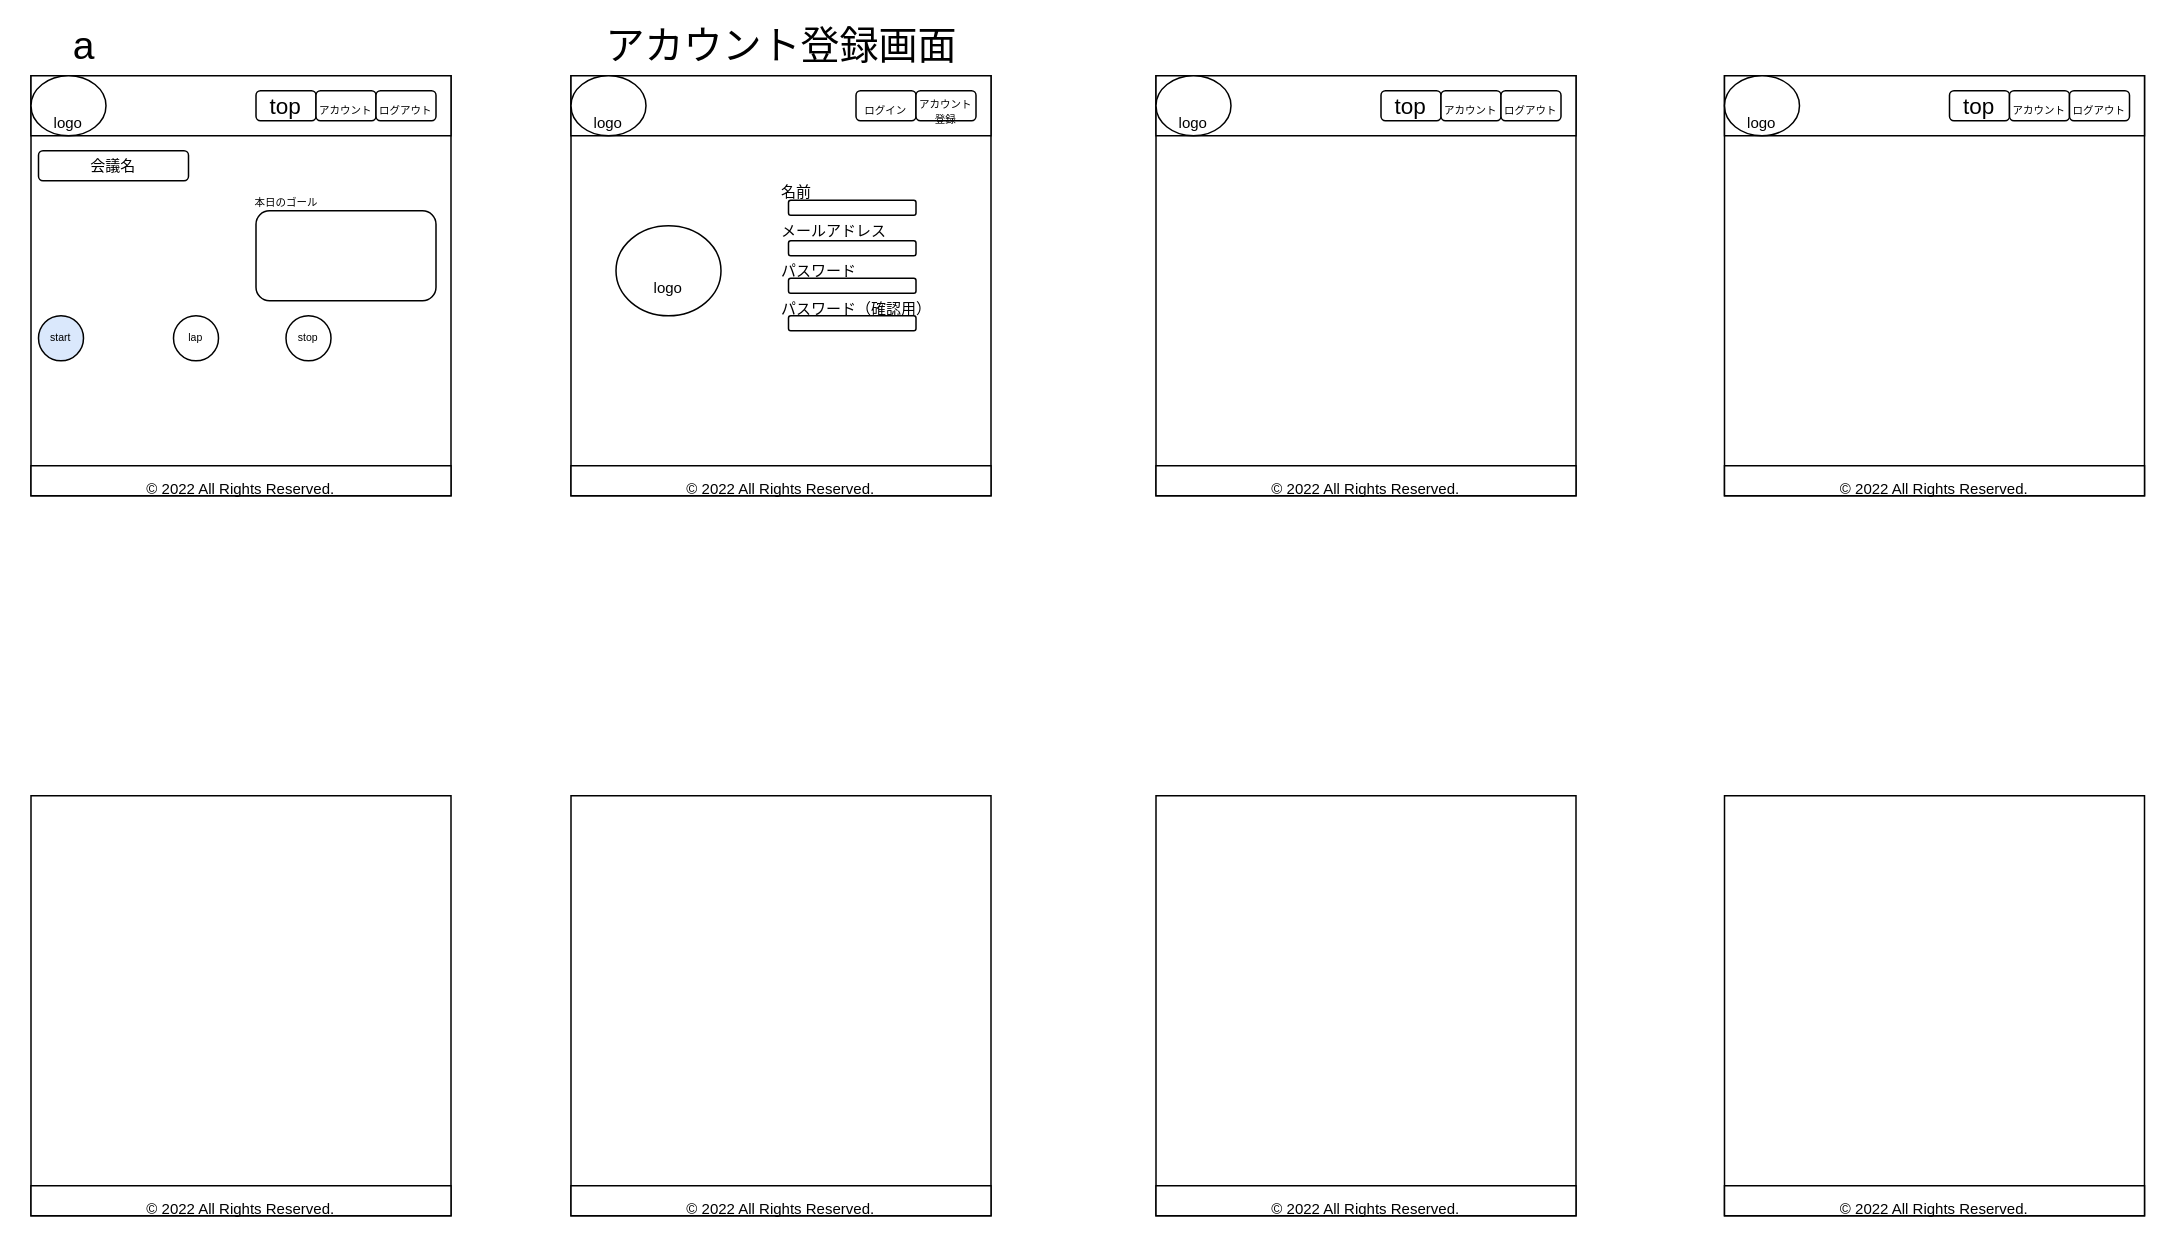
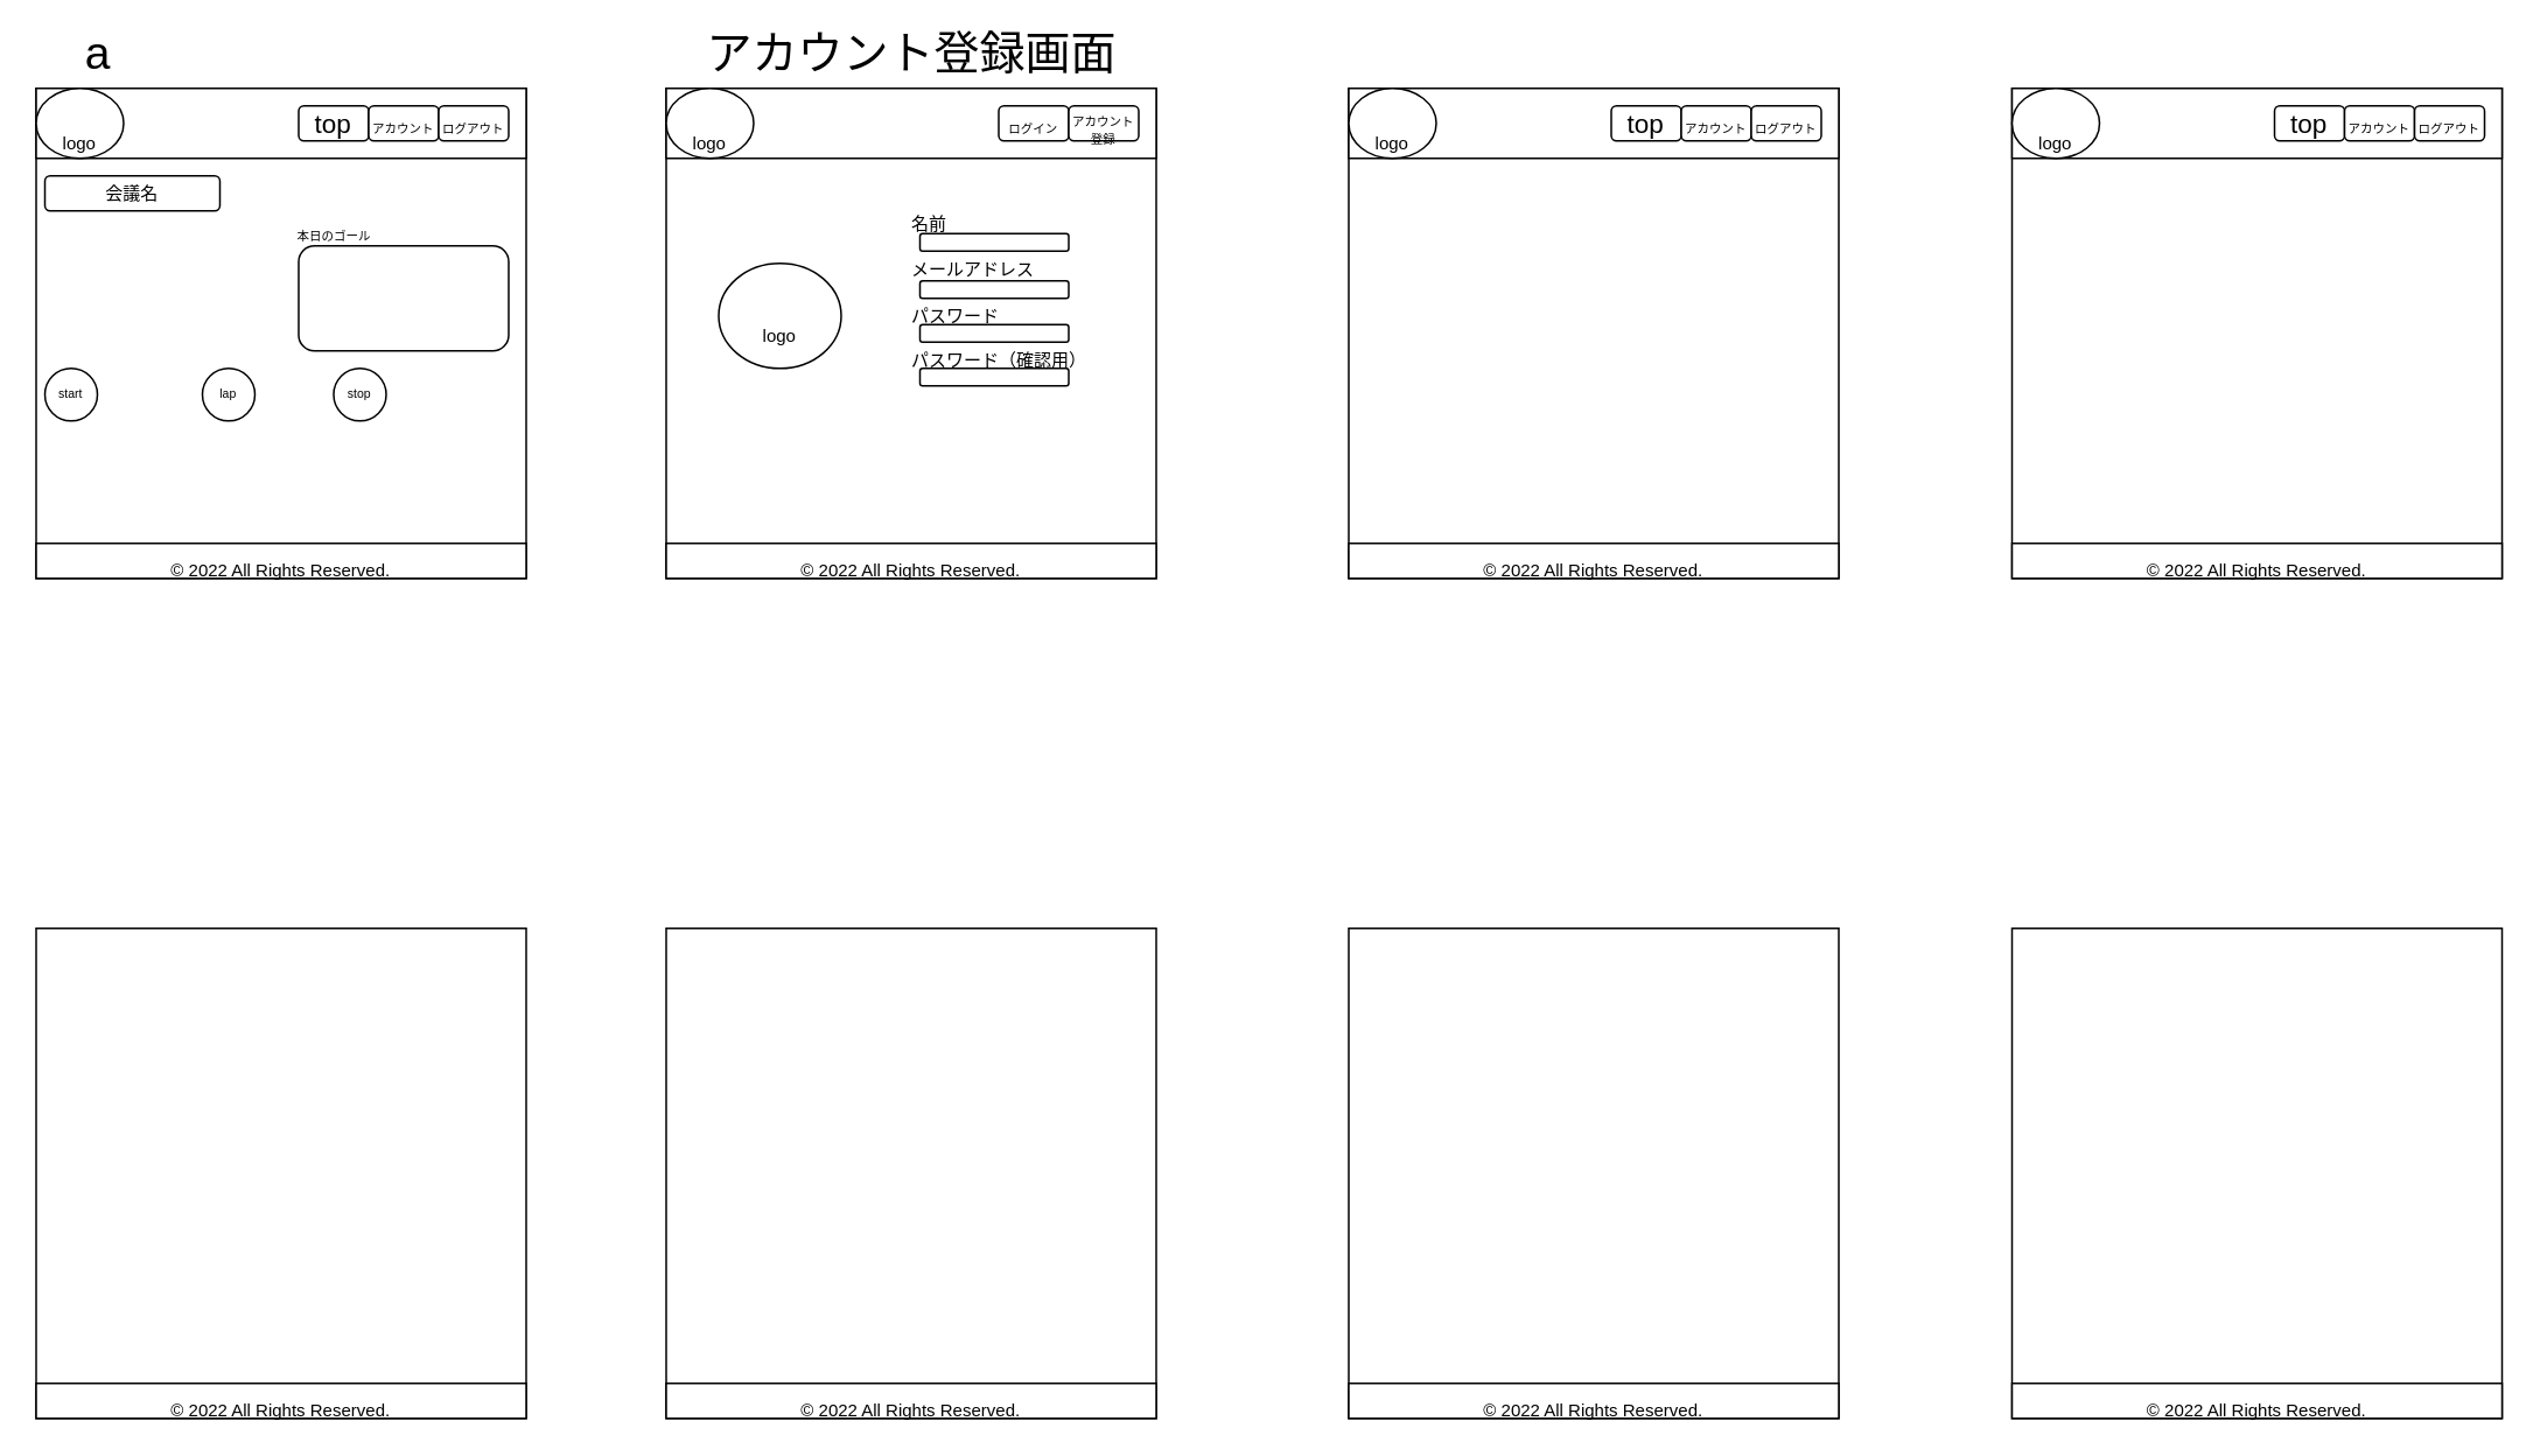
  <mxCell id="0" />
  <mxCell id="1" parent="0" />
  <mxCell id="2" value="&lt;font style=&quot;font-size: 26px&quot;&gt;a&lt;/font&gt;" style="text;html=1;resizable=0;autosize=1;align=center;verticalAlign=middle;points=[];fillColor=none;strokeColor=none;rounded=0;" vertex="1" parent="1"><mxGeometry x="40" y="20" width="30" height="20" as="geometry" /></mxCell>
  <mxCell id="3" value="" style="whiteSpace=wrap;html=1;aspect=fixed;fontSize=26;" vertex="1" parent="1"><mxGeometry x="20" y="50" width="280" height="280" as="geometry" /></mxCell>
  <mxCell id="4" value="" style="whiteSpace=wrap;html=1;aspect=fixed;fontSize=26;" vertex="1" parent="1"><mxGeometry x="20" y="530" width="280" height="280" as="geometry" /></mxCell>
  <mxCell id="5" value="" style="whiteSpace=wrap;html=1;aspect=fixed;fontSize=26;" vertex="1" parent="1"><mxGeometry x="380" y="530" width="280" height="280" as="geometry" /></mxCell>
  <mxCell id="6" value="" style="whiteSpace=wrap;html=1;aspect=fixed;fontSize=26;" vertex="1" parent="1"><mxGeometry x="380" y="50" width="280" height="280" as="geometry" /></mxCell>
  <mxCell id="7" value="" style="whiteSpace=wrap;html=1;aspect=fixed;fontSize=26;" vertex="1" parent="1"><mxGeometry x="1149" y="530" width="280" height="280" as="geometry" /></mxCell>
  <mxCell id="8" value="" style="whiteSpace=wrap;html=1;aspect=fixed;fontSize=26;" vertex="1" parent="1"><mxGeometry x="1149" y="50" width="280" height="280" as="geometry" /></mxCell>
  <mxCell id="9" value="" style="whiteSpace=wrap;html=1;aspect=fixed;fontSize=26;" vertex="1" parent="1"><mxGeometry x="770" y="530" width="280" height="280" as="geometry" /></mxCell>
  <mxCell id="10" value="" style="whiteSpace=wrap;html=1;aspect=fixed;fontSize=26;" vertex="1" parent="1"><mxGeometry x="770" y="50" width="280" height="280" as="geometry" /></mxCell>
  <mxCell id="11" value="" style="rounded=0;whiteSpace=wrap;html=1;fontSize=26;" vertex="1" parent="1"><mxGeometry x="20" y="50" width="280" height="40" as="geometry" /></mxCell>
  <mxCell id="12" value="&lt;font style=&quot;font-size: 10px&quot;&gt;© 2022 All Rights Reserved.&lt;/font&gt;" style="rounded=0;whiteSpace=wrap;html=1;fontSize=26;align=center;" vertex="1" parent="1"><mxGeometry x="20" y="310" width="280" height="20" as="geometry" /></mxCell>
  <mxCell id="13" value="&lt;div&gt;&lt;span style=&quot;font-size: x-small&quot;&gt;logo&lt;/span&gt;&lt;/div&gt;" style="ellipse;whiteSpace=wrap;html=1;fontSize=40;align=center;" vertex="1" parent="1"><mxGeometry x="20" y="50" width="50" height="40" as="geometry" /></mxCell>
  <mxCell id="14" value="top" style="rounded=1;whiteSpace=wrap;html=1;fontSize=15;" vertex="1" parent="1"><mxGeometry x="170" y="60" width="40" height="20" as="geometry" /></mxCell>
  <mxCell id="15" value="&lt;font style=&quot;font-size: 7px&quot;&gt;アカウント&lt;/font&gt;" style="rounded=1;whiteSpace=wrap;html=1;fontSize=15;" vertex="1" parent="1"><mxGeometry x="210" y="60" width="40" height="20" as="geometry" /></mxCell>
  <mxCell id="16" value="&lt;font style=&quot;font-size: 7px&quot;&gt;ログアウト&lt;/font&gt;" style="rounded=1;whiteSpace=wrap;html=1;fontSize=15;" vertex="1" parent="1"><mxGeometry x="250" y="60" width="40" height="20" as="geometry" /></mxCell>
  <mxCell id="17" value="" style="rounded=0;whiteSpace=wrap;html=1;fontSize=26;" vertex="1" parent="1"><mxGeometry x="380" y="50" width="280" height="40" as="geometry" /></mxCell>
  <mxCell id="18" value="&lt;div&gt;&lt;span style=&quot;font-size: x-small&quot;&gt;logo&lt;/span&gt;&lt;/div&gt;" style="ellipse;whiteSpace=wrap;html=1;fontSize=40;align=center;" vertex="1" parent="1"><mxGeometry x="380" y="50" width="50" height="40" as="geometry" /></mxCell>
  <mxCell id="19" value="&lt;font style=&quot;font-size: 7px&quot;&gt;ログイン&lt;/font&gt;" style="rounded=1;whiteSpace=wrap;html=1;fontSize=15;" vertex="1" parent="1"><mxGeometry x="570" y="60" width="40" height="20" as="geometry" /></mxCell>
  <mxCell id="20" value="&lt;div&gt;&lt;span style=&quot;font-size: 7px&quot;&gt;アカウント&lt;/span&gt;&lt;/div&gt;&lt;font style=&quot;font-size: 7px ; line-height: 1&quot;&gt;&lt;div&gt;&lt;span&gt;登録&lt;/span&gt;&lt;/div&gt;&lt;/font&gt;" style="rounded=1;whiteSpace=wrap;html=1;fontSize=15;align=center;" vertex="1" parent="1"><mxGeometry x="610" y="60" width="40" height="20" as="geometry" /></mxCell>
  <mxCell id="21" value="" style="rounded=0;whiteSpace=wrap;html=1;fontSize=26;" vertex="1" parent="1"><mxGeometry x="770" y="50" width="280" height="40" as="geometry" /></mxCell>
  <mxCell id="22" value="&lt;div&gt;&lt;span style=&quot;font-size: x-small&quot;&gt;logo&lt;/span&gt;&lt;/div&gt;" style="ellipse;whiteSpace=wrap;html=1;fontSize=40;align=center;" vertex="1" parent="1"><mxGeometry x="770" y="50" width="50" height="40" as="geometry" /></mxCell>
  <mxCell id="23" value="top" style="rounded=1;whiteSpace=wrap;html=1;fontSize=15;" vertex="1" parent="1"><mxGeometry x="920" y="60" width="40" height="20" as="geometry" /></mxCell>
  <mxCell id="24" value="&lt;font style=&quot;font-size: 7px&quot;&gt;アカウント&lt;/font&gt;" style="rounded=1;whiteSpace=wrap;html=1;fontSize=15;" vertex="1" parent="1"><mxGeometry x="960" y="60" width="40" height="20" as="geometry" /></mxCell>
  <mxCell id="25" value="&lt;font style=&quot;font-size: 7px&quot;&gt;ログアウト&lt;/font&gt;" style="rounded=1;whiteSpace=wrap;html=1;fontSize=15;" vertex="1" parent="1"><mxGeometry x="1000" y="60" width="40" height="20" as="geometry" /></mxCell>
  <mxCell id="26" value="" style="rounded=0;whiteSpace=wrap;html=1;fontSize=26;" vertex="1" parent="1"><mxGeometry x="1149" y="50" width="280" height="40" as="geometry" /></mxCell>
  <mxCell id="27" value="&lt;div&gt;&lt;span style=&quot;font-size: x-small&quot;&gt;logo&lt;/span&gt;&lt;/div&gt;" style="ellipse;whiteSpace=wrap;html=1;fontSize=40;align=center;" vertex="1" parent="1"><mxGeometry x="1149" y="50" width="50" height="40" as="geometry" /></mxCell>
  <mxCell id="28" value="top" style="rounded=1;whiteSpace=wrap;html=1;fontSize=15;" vertex="1" parent="1"><mxGeometry x="1299" y="60" width="40" height="20" as="geometry" /></mxCell>
  <mxCell id="29" value="&lt;font style=&quot;font-size: 7px&quot;&gt;アカウント&lt;/font&gt;" style="rounded=1;whiteSpace=wrap;html=1;fontSize=15;" vertex="1" parent="1"><mxGeometry x="1339" y="60" width="40" height="20" as="geometry" /></mxCell>
  <mxCell id="30" value="&lt;font style=&quot;font-size: 7px&quot;&gt;ログアウト&lt;/font&gt;" style="rounded=1;whiteSpace=wrap;html=1;fontSize=15;" vertex="1" parent="1"><mxGeometry x="1379" y="60" width="40" height="20" as="geometry" /></mxCell>
  <mxCell id="31" value="&lt;font style=&quot;font-size: 10px&quot;&gt;© 2022 All Rights Reserved.&lt;/font&gt;" style="rounded=0;whiteSpace=wrap;html=1;fontSize=26;align=center;" vertex="1" parent="1"><mxGeometry x="20" y="790" width="280" height="20" as="geometry" /></mxCell>
  <mxCell id="32" value="&lt;font style=&quot;font-size: 10px&quot;&gt;© 2022 All Rights Reserved.&lt;/font&gt;" style="rounded=0;whiteSpace=wrap;html=1;fontSize=26;align=center;" vertex="1" parent="1"><mxGeometry x="770" y="790" width="280" height="20" as="geometry" /></mxCell>
  <mxCell id="33" value="&lt;font style=&quot;font-size: 10px&quot;&gt;© 2022 All Rights Reserved.&lt;/font&gt;" style="rounded=0;whiteSpace=wrap;html=1;fontSize=26;align=center;" vertex="1" parent="1"><mxGeometry x="380" y="790" width="280" height="20" as="geometry" /></mxCell>
  <mxCell id="34" value="&lt;font style=&quot;font-size: 10px&quot;&gt;© 2022 All Rights Reserved.&lt;/font&gt;" style="rounded=0;whiteSpace=wrap;html=1;fontSize=26;align=center;" vertex="1" parent="1"><mxGeometry x="1149" y="790" width="280" height="20" as="geometry" /></mxCell>
  <mxCell id="35" value="&lt;font style=&quot;font-size: 10px&quot;&gt;© 2022 All Rights Reserved.&lt;/font&gt;" style="rounded=0;whiteSpace=wrap;html=1;fontSize=26;align=center;" vertex="1" parent="1"><mxGeometry x="1149" y="310" width="280" height="20" as="geometry" /></mxCell>
  <mxCell id="36" value="&lt;font style=&quot;font-size: 10px&quot;&gt;© 2022 All Rights Reserved.&lt;/font&gt;" style="rounded=0;whiteSpace=wrap;html=1;fontSize=26;align=center;" vertex="1" parent="1"><mxGeometry x="770" y="310" width="280" height="20" as="geometry" /></mxCell>
  <mxCell id="37" value="&lt;font style=&quot;font-size: 10px&quot;&gt;© 2022 All Rights Reserved.&lt;/font&gt;" style="rounded=0;whiteSpace=wrap;html=1;fontSize=26;align=center;" vertex="1" parent="1"><mxGeometry x="380" y="310" width="280" height="20" as="geometry" /></mxCell>
- <mxCell id="38" value="start" style="ellipse;whiteSpace=wrap;html=1;aspect=fixed;fontSize=7;fillColor=#dae8fc;" vertex="1" parent="1"><mxGeometry x="25" y="210" width="30" height="30" as="geometry" /></mxCell>
+ <mxCell id="38" value="start" style="ellipse;whiteSpace=wrap;html=1;aspect=fixed;fontSize=7;" vertex="1" parent="1"><mxGeometry x="25" y="210" width="30" height="30" as="geometry" /></mxCell>
  <mxCell id="39" value="stop" style="ellipse;whiteSpace=wrap;html=1;aspect=fixed;fontSize=7;" vertex="1" parent="1"><mxGeometry x="190" y="210" width="30" height="30" as="geometry" /></mxCell>
  <mxCell id="40" value="lap" style="ellipse;whiteSpace=wrap;html=1;aspect=fixed;fontSize=7;" vertex="1" parent="1"><mxGeometry x="115" y="210" width="30" height="30" as="geometry" /></mxCell>
  <mxCell id="41" value="" style="rounded=1;whiteSpace=wrap;html=1;fontSize=7;" vertex="1" parent="1"><mxGeometry x="170" y="140" width="120" height="60" as="geometry" /></mxCell>
  <mxCell id="42" value="本日のゴール" style="text;html=1;resizable=0;autosize=1;align=center;verticalAlign=middle;points=[];fillColor=none;strokeColor=none;rounded=0;fontSize=7;" vertex="1" parent="1"><mxGeometry x="160" y="130" width="60" height="10" as="geometry" /></mxCell>
  <mxCell id="43" value="&lt;font style=&quot;font-size: 10px&quot;&gt;会議名&lt;/font&gt;" style="rounded=1;whiteSpace=wrap;html=1;fontSize=7;" vertex="1" parent="1"><mxGeometry x="25" y="100" width="100" height="20" as="geometry" /></mxCell>
  <mxCell id="44" value="&lt;div&gt;&lt;span style=&quot;font-size: x-small&quot;&gt;logo&lt;/span&gt;&lt;/div&gt;" style="ellipse;whiteSpace=wrap;html=1;fontSize=40;align=center;" vertex="1" parent="1"><mxGeometry x="410" y="150" width="70" height="60" as="geometry" /></mxCell>
  <mxCell id="45" value="" style="rounded=1;whiteSpace=wrap;html=1;fontSize=10;" vertex="1" parent="1"><mxGeometry x="525" y="133" width="85" height="10" as="geometry" /></mxCell>
  <mxCell id="46" value="" style="rounded=1;whiteSpace=wrap;html=1;fontSize=10;" vertex="1" parent="1"><mxGeometry x="525" y="160" width="85" height="10" as="geometry" /></mxCell>
  <mxCell id="47" value="" style="rounded=1;whiteSpace=wrap;html=1;fontSize=10;" vertex="1" parent="1"><mxGeometry x="525" y="185" width="85" height="10" as="geometry" /></mxCell>
  <mxCell id="48" value="" style="rounded=1;whiteSpace=wrap;html=1;fontSize=10;" vertex="1" parent="1"><mxGeometry x="525" y="210" width="85" height="10" as="geometry" /></mxCell>
  <mxCell id="49" value="名前" style="text;html=1;resizable=0;autosize=1;align=center;verticalAlign=middle;points=[];fillColor=none;strokeColor=none;rounded=0;fontSize=10;" vertex="1" parent="1"><mxGeometry x="510" y="117" width="40" height="20" as="geometry" /></mxCell>
  <mxCell id="50" value="メールアドレス" style="text;html=1;resizable=0;autosize=1;align=center;verticalAlign=middle;points=[];fillColor=none;strokeColor=none;rounded=0;fontSize=10;" vertex="1" parent="1"><mxGeometry x="510" y="143" width="90" height="20" as="geometry" /></mxCell>
  <mxCell id="51" value="パスワード" style="text;html=1;resizable=0;autosize=1;align=center;verticalAlign=middle;points=[];fillColor=none;strokeColor=none;rounded=0;fontSize=10;" vertex="1" parent="1"><mxGeometry x="510" y="170" width="70" height="20" as="geometry" /></mxCell>
  <mxCell id="52" value="パスワード（確認用）" style="text;html=1;resizable=0;autosize=1;align=center;verticalAlign=middle;points=[];fillColor=none;strokeColor=none;rounded=0;fontSize=10;" vertex="1" parent="1"><mxGeometry x="510" y="195" width="120" height="20" as="geometry" /></mxCell>
  <mxCell id="53" value="&lt;font style=&quot;font-size: 26px&quot;&gt;アカウント登録画面&lt;/font&gt;" style="text;html=1;resizable=0;autosize=1;align=center;verticalAlign=middle;points=[];fillColor=none;strokeColor=none;rounded=0;" vertex="1" parent="1"><mxGeometry x="395" y="20" width="250" height="20" as="geometry" /></mxCell>
